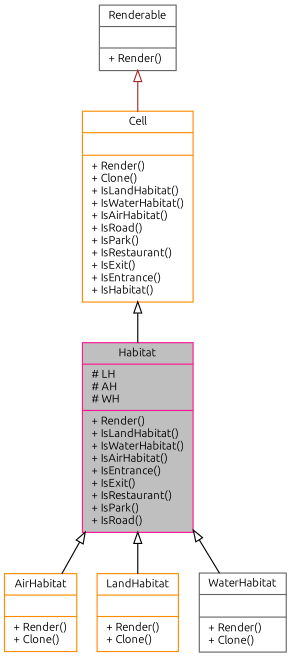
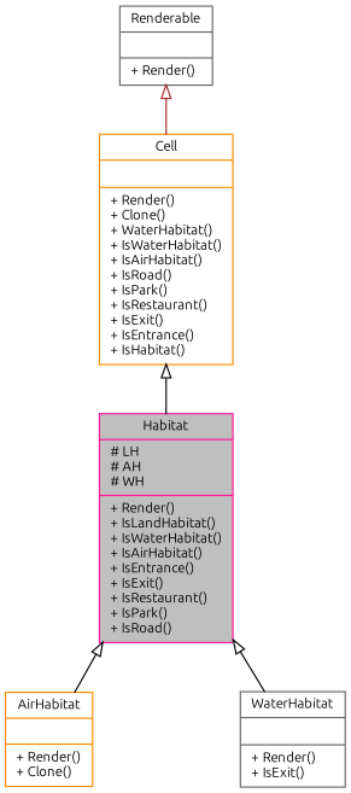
  digraph {
    fontname=Ubuntu
    node [color=darkorange fillcolor=white fontname=Ubuntu fontsize=10 shape=record style=filled]
    edge [arrowtail=onormal color=black dir=back fontname=Ubuntu fontsize=10 labelfontname=Helvetica labelfontsize=10 style=solid]
    n1 [color=deeppink fillcolor=grey75 fontcolor=black height=0.2 label="{Habitat\n|# LH\l# AH\l# WH\l|+ Render()\l+ IsLandHabitat()\l+ IsWaterHabitat()\l+ IsAirHabitat()\l+ IsEntrance()\l+ IsExit()\l+ IsRestaurant()\l+ IsPark()\l+ IsRoad()\l}" width=0.4]
    n2 [height=0.2 label="{AirHabitat\n||+ Render()\l+ Clone()\l}" width=0.4]
-   n3 [height=0.2 label="{LandHabitat\n||+ Render()\l+ Clone()\l}" width=0.4]
-   n4 [color=gray40 height=0.2 label="{WaterHabitat\n||+ Render()\l+ Clone()\l}" width=0.4]
-   n5 [height=0.2 label="{Cell\n||+ Render()\l+ Clone()\l+ IsLandHabitat()\l+ IsWaterHabitat()\l+ IsAirHabitat()\l+ IsRoad()\l+ IsPark()\l+ IsRestaurant()\l+ IsExit()\l+ IsEntrance()\l+ IsHabitat()\l}" width=0.4]
+   n4 [color=gray40 height=0.2 label="{WaterHabitat\n||+ Render()\l+ IsExit()\l}" width=0.4]
+   n5 [height=0.2 label="{Cell\n||+ Render()\l+ Clone()\l+ WaterHabitat()\l+ IsWaterHabitat()\l+ IsAirHabitat()\l+ IsRoad()\l+ IsPark()\l+ IsRestaurant()\l+ IsExit()\l+ IsEntrance()\l+ IsHabitat()\l}" width=0.4]
    n6 [color=gray40 height=0.2 label="{Renderable\n||+ Render()\l}" width=0.4]
    n1 -> n2
-   n1 -> n3
    n1 -> n4
    n5 -> n1
    n6 -> n5 [color=brown]
  }
